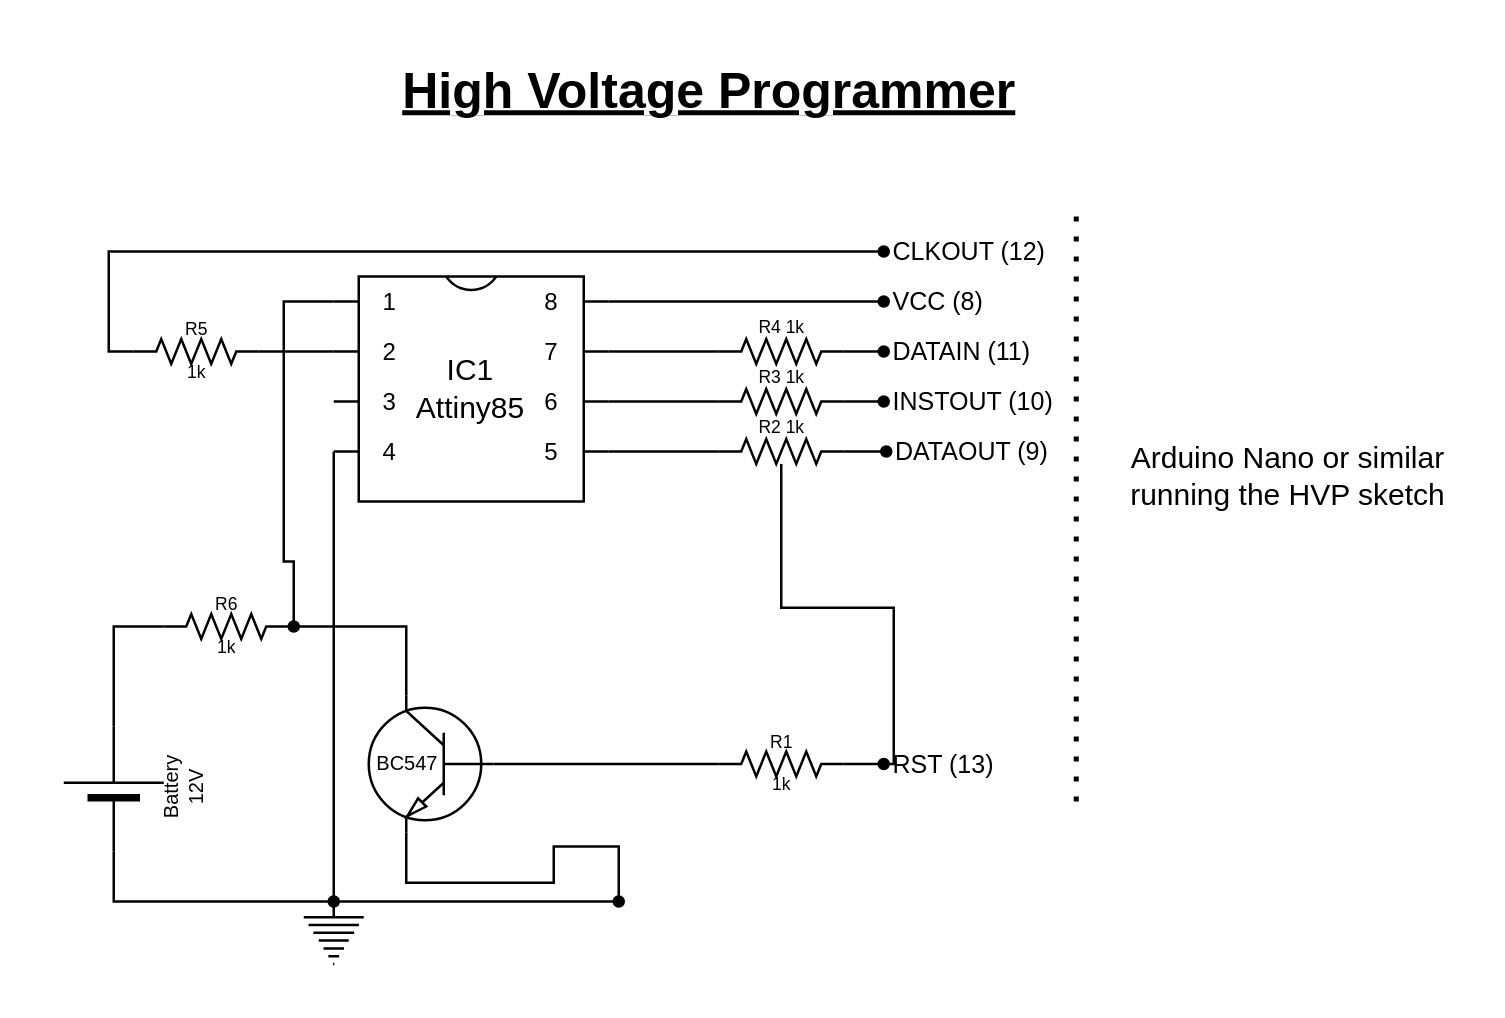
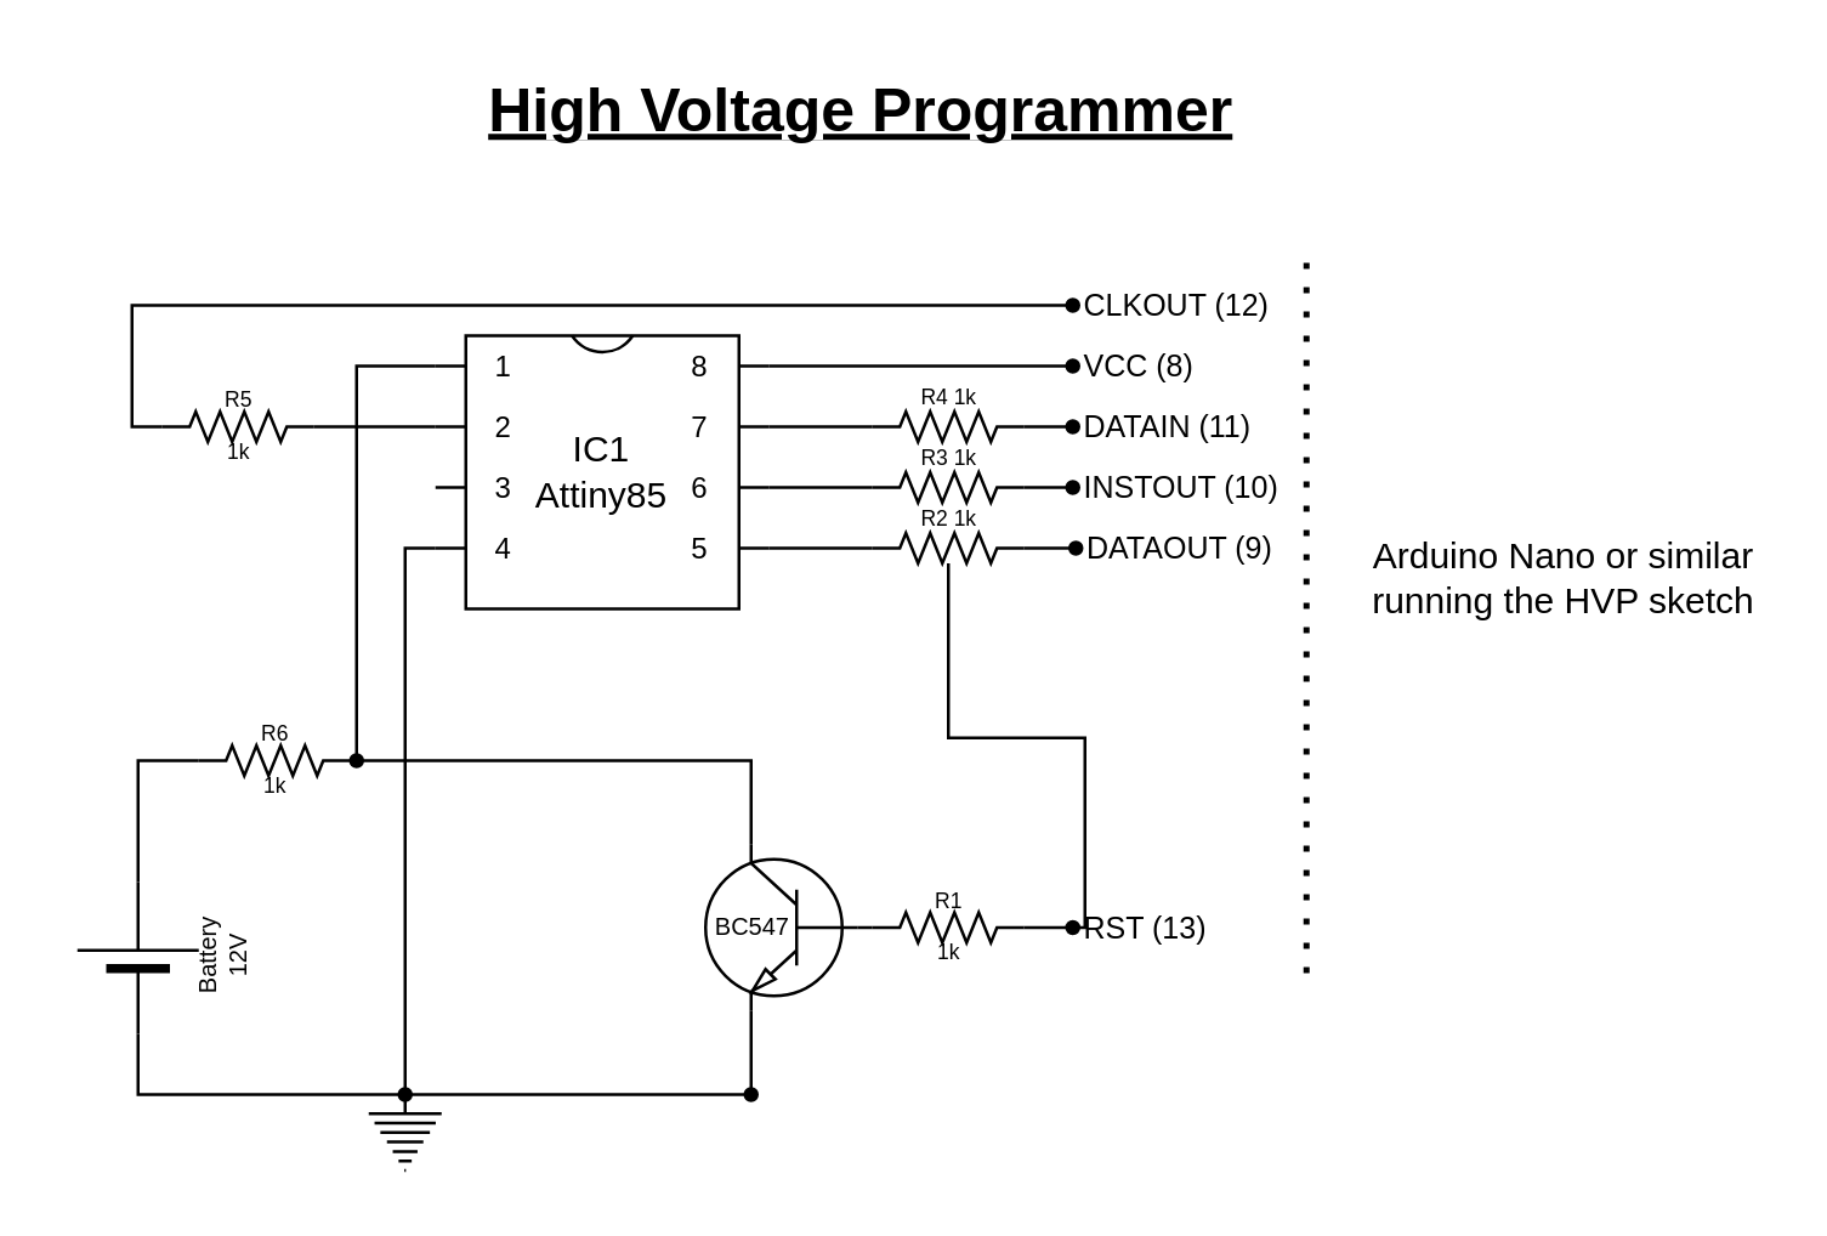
  <mxCell id="0" />
  <mxCell id="1" parent="0" />
  <mxCell id="2" value="" style="group" vertex="1" connectable="0" parent="1"><mxGeometry x="25" y="20" width="555" height="365" as="geometry" /></mxCell>
  <mxCell id="3" value="High Voltage Programmer" style="text;html=1;align=center;verticalAlign=middle;whiteSpace=wrap;rounded=0;fontSize=20;fontStyle=5" vertex="1" parent="2"><mxGeometry x="75" width="367" height="30" as="geometry" /></mxCell>
  <mxCell id="4" value="" style="group" vertex="1" connectable="0" parent="2"><mxGeometry y="60" width="555" height="305" as="geometry" /></mxCell>
  <mxCell id="5" style="edgeStyle=orthogonalEdgeStyle;rounded=0;orthogonalLoop=1;jettySize=auto;html=1;exitX=0.7;exitY=1;exitDx=0;exitDy=0;exitPerimeter=0;endArrow=none;endFill=0;" edge="1" parent="4" source="6" target="31"><mxGeometry relative="1" as="geometry" /></mxCell>
- <mxCell id="6" value="BC547" style="verticalLabelPosition=middle;shadow=0;dashed=0;align=right;html=1;verticalAlign=middle;shape=mxgraph.electrical.transistors.npn_transistor_1;flipH=1;spacing=-27;labelPosition=left;fontSize=8;" vertex="1" parent="4"><mxGeometry x="122" y="190" width="50" height="70" as="geometry" /></mxCell>
+ <mxCell id="6" value="BC547" style="verticalLabelPosition=middle;shadow=0;dashed=0;align=right;html=1;verticalAlign=middle;shape=mxgraph.electrical.transistors.npn_transistor_1;flipH=1;spacing=-27;labelPosition=left;fontSize=8;" vertex="1" parent="4"><mxGeometry x="207" y="190" width="50" height="70" as="geometry" /></mxCell>
  <mxCell id="7" style="edgeStyle=orthogonalEdgeStyle;rounded=0;orthogonalLoop=1;jettySize=auto;html=1;exitX=0;exitY=0;exitDx=0;exitDy=10;exitPerimeter=0;endArrow=none;endFill=0;entryX=0.5;entryY=0;entryDx=0;entryDy=0;" edge="1" parent="4" source="8" target="17"><mxGeometry relative="1" as="geometry"><mxPoint x="91.0" y="165" as="targetPoint" /><mxPoint x="93" y="42" as="sourcePoint" /></mxGeometry></mxCell>
- <mxCell id="8" value="&lt;div&gt;IC1&lt;/div&gt;&lt;div&gt;Attiny85&lt;br&gt;&lt;/div&gt;" style="shadow=0;dashed=0;align=center;html=1;strokeWidth=1;shape=mxgraph.electrical.logic_gates.dual_inline_ic;labelNames=a,b,c,d,e,f,g,h,i,j,k,l,m,n,o,p,q,r,s,t;whiteSpace=wrap;" vertex="1" parent="4"><mxGeometry x="108" y="30" width="110" height="90" as="geometry" /></mxCell>
+ <mxCell id="8" value="&lt;div&gt;IC1&lt;/div&gt;&lt;div&gt;Attiny85&lt;br&gt;&lt;/div&gt;" style="shadow=0;dashed=0;align=center;html=1;strokeWidth=1;shape=mxgraph.electrical.logic_gates.dual_inline_ic;labelNames=a,b,c,d,e,f,g,h,i,j,k,l,m,n,o,p,q,r,s,t;whiteSpace=wrap;" vertex="1" parent="4"><mxGeometry x="118" y="30" width="110" height="90" as="geometry" /></mxCell>
  <mxCell id="9" value="&lt;div style=&quot;font-size: 7px;&quot;&gt;R6&lt;/div&gt;&lt;div style=&quot;font-size: 7px;&quot;&gt;&lt;br style=&quot;font-size: 7px;&quot;&gt;&lt;/div&gt;&lt;div style=&quot;font-size: 7px;&quot;&gt;1k&lt;br style=&quot;font-size: 7px;&quot;&gt;&lt;/div&gt;" style="pointerEvents=1;verticalLabelPosition=middle;shadow=0;dashed=0;align=center;html=1;verticalAlign=middle;shape=mxgraph.electrical.resistors.resistor_2;fontSize=7;labelPosition=center;" vertex="1" parent="4"><mxGeometry x="40" y="165" width="50" height="10" as="geometry" /></mxCell>
  <mxCell id="10" style="edgeStyle=orthogonalEdgeStyle;rounded=0;orthogonalLoop=1;jettySize=auto;html=1;exitX=1;exitY=0.5;exitDx=0;exitDy=0;exitPerimeter=0;entryX=0.7;entryY=0;entryDx=0;entryDy=0;entryPerimeter=0;endArrow=none;endFill=0;" edge="1" parent="4" source="17" target="6"><mxGeometry relative="1" as="geometry" /></mxCell>
  <mxCell id="11" style="rounded=0;orthogonalLoop=1;jettySize=auto;html=1;exitX=0;exitY=0.5;exitDx=0;exitDy=0;exitPerimeter=0;endArrow=none;endFill=0;entryX=0.495;entryY=0.067;entryDx=0;entryDy=0;entryPerimeter=0;edgeStyle=orthogonalEdgeStyle;" edge="1" parent="4" source="12" target="18"><mxGeometry relative="1" as="geometry"><mxPoint x="78" y="270" as="targetPoint" /><Array as="points"><mxPoint x="20" y="280" /><mxPoint x="108" y="280" /></Array></mxGeometry></mxCell>
  <mxCell id="12" value="&lt;div style=&quot;font-size: 8px;&quot;&gt;Battery&lt;/div&gt;&lt;div style=&quot;font-size: 8px;&quot;&gt;12V&lt;br style=&quot;font-size: 8px;&quot;&gt;&lt;/div&gt;" style="verticalLabelPosition=bottom;shadow=0;dashed=0;align=center;fillColor=strokeColor;html=1;verticalAlign=top;strokeWidth=1;shape=mxgraph.electrical.miscellaneous.monocell_battery;rotation=-90;horizontal=1;labelPosition=center;spacing=-6;fontSize=8;" vertex="1" parent="4"><mxGeometry x="-5" y="215" width="50" height="40" as="geometry" /></mxCell>
  <mxCell id="13" value="" style="edgeStyle=orthogonalEdgeStyle;rounded=0;orthogonalLoop=1;jettySize=auto;html=1;exitX=1;exitY=0.5;exitDx=0;exitDy=0;exitPerimeter=0;endArrow=none;endFill=0;entryX=0;entryY=0.5;entryDx=0;entryDy=0;entryPerimeter=0;" edge="1" parent="4" source="12" target="9"><mxGeometry relative="1" as="geometry"><mxPoint x="33" y="210" as="sourcePoint" /><mxPoint x="23" y="195" as="targetPoint" /></mxGeometry></mxCell>
  <mxCell id="14" style="edgeStyle=orthogonalEdgeStyle;rounded=0;orthogonalLoop=1;jettySize=auto;html=1;exitX=0;exitY=0.5;exitDx=0;exitDy=0;exitPerimeter=0;entryX=0;entryY=0.5;entryDx=0;entryDy=0;endArrow=none;endFill=0;" edge="1" parent="4" source="15" target="41"><mxGeometry relative="1" as="geometry"><Array as="points"><mxPoint x="18" y="60" /><mxPoint x="18" y="20" /></Array></mxGeometry></mxCell>
  <mxCell id="15" value="&lt;div style=&quot;font-size: 7px;&quot;&gt;R5&lt;/div&gt;&lt;div style=&quot;font-size: 7px;&quot;&gt;&lt;br style=&quot;font-size: 7px;&quot;&gt;&lt;/div&gt;&lt;div style=&quot;font-size: 7px;&quot;&gt;1k&lt;br style=&quot;font-size: 7px;&quot;&gt;&lt;/div&gt;" style="pointerEvents=1;verticalLabelPosition=middle;shadow=0;dashed=0;align=center;html=1;verticalAlign=middle;shape=mxgraph.electrical.resistors.resistor_2;fontSize=7;labelPosition=center;" vertex="1" parent="4"><mxGeometry x="28" y="55" width="50" height="10" as="geometry" /></mxCell>
  <mxCell id="16" style="edgeStyle=orthogonalEdgeStyle;rounded=0;orthogonalLoop=1;jettySize=auto;html=1;exitX=1;exitY=0.5;exitDx=0;exitDy=0;exitPerimeter=0;entryX=0;entryY=0;entryDx=0;entryDy=30;entryPerimeter=0;endArrow=none;endFill=0;" edge="1" parent="4" source="15" target="8"><mxGeometry relative="1" as="geometry"><mxPoint x="8" y="140" as="sourcePoint" /><mxPoint x="192" y="168" as="targetPoint" /></mxGeometry></mxCell>
  <mxCell id="17" value="" style="ellipse;whiteSpace=wrap;html=1;aspect=fixed;fillColor=#000000;" vertex="1" parent="4"><mxGeometry x="90" y="168" width="4" height="4" as="geometry" /></mxCell>
  <mxCell id="18" value="" style="pointerEvents=1;verticalLabelPosition=bottom;shadow=0;dashed=0;align=center;html=1;verticalAlign=top;shape=mxgraph.electrical.signal_sources.protective_earth;" vertex="1" parent="4"><mxGeometry x="96" y="280" width="24" height="25" as="geometry" /></mxCell>
  <mxCell id="19" style="edgeStyle=orthogonalEdgeStyle;rounded=0;orthogonalLoop=1;jettySize=auto;html=1;exitX=0;exitY=0;exitDx=0;exitDy=70;exitPerimeter=0;endArrow=none;endFill=0;entryX=0.5;entryY=0;entryDx=0;entryDy=0;" edge="1" parent="4" source="8" target="20"><mxGeometry relative="1" as="geometry"><mxPoint x="-22" y="160" as="sourcePoint" /><mxPoint x="108" y="250" as="targetPoint" /><Array as="points"><mxPoint x="108" y="100" /><mxPoint x="108" y="280" /></Array></mxGeometry></mxCell>
  <mxCell id="20" value="" style="ellipse;whiteSpace=wrap;html=1;aspect=fixed;fillColor=#000000;" vertex="1" parent="4"><mxGeometry x="106" y="278" width="4" height="4" as="geometry" /></mxCell>
  <mxCell id="21" style="edgeStyle=orthogonalEdgeStyle;rounded=0;orthogonalLoop=1;jettySize=auto;html=1;exitX=1;exitY=0.5;exitDx=0;exitDy=0;exitPerimeter=0;endArrow=none;endFill=0;" edge="1" parent="4" source="22" target="28"><mxGeometry relative="1" as="geometry" /></mxCell>
  <mxCell id="22" value="&lt;div style=&quot;font-size: 7px;&quot;&gt;R1&lt;/div&gt;&lt;div style=&quot;font-size: 7px;&quot;&gt;&lt;br style=&quot;font-size: 7px;&quot;&gt;&lt;/div&gt;&lt;div style=&quot;font-size: 7px;&quot;&gt;1k&lt;br style=&quot;font-size: 7px;&quot;&gt;&lt;/div&gt;" style="pointerEvents=1;verticalLabelPosition=middle;shadow=0;dashed=0;align=center;html=1;verticalAlign=middle;shape=mxgraph.electrical.resistors.resistor_2;fontSize=7;labelPosition=center;" vertex="1" parent="4"><mxGeometry x="262" y="220" width="50" height="10" as="geometry" /></mxCell>
  <mxCell id="23" style="edgeStyle=orthogonalEdgeStyle;rounded=0;orthogonalLoop=1;jettySize=auto;html=1;exitX=1;exitY=0.5;exitDx=0;exitDy=0;exitPerimeter=0;entryX=0;entryY=0.5;entryDx=0;entryDy=0;endArrow=none;endFill=0;" edge="1" parent="4" source="24" target="37"><mxGeometry relative="1" as="geometry" /></mxCell>
  <mxCell id="24" value="&lt;div style=&quot;font-size: 7px;&quot;&gt;R4 1k&lt;br style=&quot;font-size: 7px;&quot;&gt;&lt;/div&gt;" style="pointerEvents=1;verticalLabelPosition=top;shadow=0;dashed=0;align=center;html=1;verticalAlign=bottom;shape=mxgraph.electrical.resistors.resistor_2;fontSize=7;labelPosition=center;spacing=0;" vertex="1" parent="4"><mxGeometry x="262" y="55" width="50" height="10" as="geometry" /></mxCell>
  <mxCell id="25" style="edgeStyle=orthogonalEdgeStyle;rounded=0;orthogonalLoop=1;jettySize=auto;html=1;exitX=1;exitY=0.5;exitDx=0;exitDy=0;exitPerimeter=0;entryX=0;entryY=0.5;entryDx=0;entryDy=0;endArrow=none;endFill=0;" edge="1" parent="4" source="26" target="38"><mxGeometry relative="1" as="geometry" /></mxCell>
  <mxCell id="26" value="&lt;div style=&quot;font-size: 7px;&quot;&gt;R3 1k&lt;br style=&quot;font-size: 7px;&quot;&gt;&lt;/div&gt;" style="pointerEvents=1;verticalLabelPosition=top;shadow=0;dashed=0;align=center;html=1;verticalAlign=bottom;shape=mxgraph.electrical.resistors.resistor_2;fontSize=7;labelPosition=center;spacing=0;" vertex="1" parent="4"><mxGeometry x="262" y="75" width="50" height="10" as="geometry" /></mxCell>
  <mxCell id="27" style="edgeStyle=orthogonalEdgeStyle;rounded=0;orthogonalLoop=1;jettySize=auto;html=1;exitX=1;exitY=0.5;exitDx=0;exitDy=0;exitPerimeter=0;entryX=0;entryY=0.5;entryDx=0;entryDy=0;endArrow=none;endFill=0;" edge="1" parent="4" source="28" target="39"><mxGeometry relative="1" as="geometry" /></mxCell>
  <mxCell id="28" value="&lt;div style=&quot;font-size: 7px;&quot;&gt;R2 1k&lt;br style=&quot;font-size: 7px;&quot;&gt;&lt;/div&gt;" style="pointerEvents=1;verticalLabelPosition=top;shadow=0;dashed=0;align=center;html=1;verticalAlign=bottom;shape=mxgraph.electrical.resistors.resistor_2;fontSize=7;labelPosition=center;spacing=0;" vertex="1" parent="4"><mxGeometry x="262" y="95" width="50" height="10" as="geometry" /></mxCell>
  <mxCell id="29" style="edgeStyle=orthogonalEdgeStyle;rounded=0;orthogonalLoop=1;jettySize=auto;html=1;exitX=0;exitY=0.5;exitDx=0;exitDy=0;exitPerimeter=0;entryX=0;entryY=0.5;entryDx=0;entryDy=0;entryPerimeter=0;endArrow=none;endFill=0;" edge="1" parent="4" source="6" target="22"><mxGeometry relative="1" as="geometry"><mxPoint x="148" y="150" as="sourcePoint" /><mxPoint x="332" y="178" as="targetPoint" /></mxGeometry></mxCell>
  <mxCell id="30" value="" style="edgeStyle=orthogonalEdgeStyle;rounded=0;orthogonalLoop=1;jettySize=auto;html=1;exitX=0.5;exitY=0;exitDx=0;exitDy=0;exitPerimeter=0;endArrow=none;endFill=0;" edge="1" parent="4" source="18" target="31"><mxGeometry relative="1" as="geometry"><mxPoint x="108" y="280" as="sourcePoint" /><mxPoint x="478" y="250" as="targetPoint" /><Array as="points"><mxPoint x="138" y="280" /><mxPoint x="138" y="280" /></Array></mxGeometry></mxCell>
  <mxCell id="31" value="" style="ellipse;whiteSpace=wrap;html=1;aspect=fixed;fillColor=#000000;" vertex="1" parent="4"><mxGeometry x="220" y="278" width="4" height="4" as="geometry" /></mxCell>
  <mxCell id="32" style="edgeStyle=orthogonalEdgeStyle;rounded=0;orthogonalLoop=1;jettySize=auto;html=1;exitX=1;exitY=0;exitDx=0;exitDy=70;exitPerimeter=0;entryX=0;entryY=0.5;entryDx=0;entryDy=0;entryPerimeter=0;endArrow=none;endFill=0;" edge="1" parent="4" source="8" target="28"><mxGeometry relative="1" as="geometry" /></mxCell>
  <mxCell id="33" style="edgeStyle=orthogonalEdgeStyle;rounded=0;orthogonalLoop=1;jettySize=auto;html=1;exitX=1;exitY=0;exitDx=0;exitDy=50;exitPerimeter=0;entryX=0;entryY=0.5;entryDx=0;entryDy=0;entryPerimeter=0;endArrow=none;endFill=0;" edge="1" parent="4" source="8" target="26"><mxGeometry relative="1" as="geometry" /></mxCell>
  <mxCell id="34" style="edgeStyle=orthogonalEdgeStyle;rounded=0;orthogonalLoop=1;jettySize=auto;html=1;exitX=1;exitY=0;exitDx=0;exitDy=30;exitPerimeter=0;entryX=0;entryY=0.5;entryDx=0;entryDy=0;entryPerimeter=0;endArrow=none;endFill=0;" edge="1" parent="4" source="8" target="24"><mxGeometry relative="1" as="geometry" /></mxCell>
  <mxCell id="35" value="" style="edgeStyle=orthogonalEdgeStyle;rounded=0;orthogonalLoop=1;jettySize=auto;html=1;exitX=1;exitY=0;exitDx=0;exitDy=10;exitPerimeter=0;endArrow=none;endFill=0;" edge="1" parent="4" source="8" target="36"><mxGeometry relative="1" as="geometry"><mxPoint x="318" y="40" as="targetPoint" /><mxPoint x="228" y="40" as="sourcePoint" /></mxGeometry></mxCell>
  <mxCell id="36" value="VCC (8)" style="ellipse;html=1;aspect=fixed;fillColor=#000000;labelPosition=right;verticalLabelPosition=middle;align=left;verticalAlign=middle;fontSize=10;" vertex="1" parent="4"><mxGeometry x="326" y="38" width="4" height="4" as="geometry" /></mxCell>
  <mxCell id="37" value="DATAIN (11)" style="ellipse;html=1;aspect=fixed;fillColor=#000000;labelPosition=right;verticalLabelPosition=middle;align=left;verticalAlign=middle;fontSize=10;" vertex="1" parent="4"><mxGeometry x="326" y="58" width="4" height="4" as="geometry" /></mxCell>
  <mxCell id="38" value="INSTOUT (10)" style="ellipse;html=1;aspect=fixed;fillColor=#000000;labelPosition=right;verticalLabelPosition=middle;align=left;verticalAlign=middle;fontSize=10;" vertex="1" parent="4"><mxGeometry x="326" y="78" width="4" height="4" as="geometry" /></mxCell>
  <mxCell id="39" value="DATAOUT (9)" style="ellipse;html=1;aspect=fixed;fillColor=#000000;labelPosition=right;verticalLabelPosition=middle;align=left;verticalAlign=middle;fontSize=10;" vertex="1" parent="4"><mxGeometry x="327" y="98" width="4" height="4" as="geometry" /></mxCell>
  <mxCell id="40" value="RST (13)" style="ellipse;html=1;aspect=fixed;fillColor=#000000;labelPosition=right;verticalLabelPosition=middle;align=left;verticalAlign=middle;fontSize=10;" vertex="1" parent="4"><mxGeometry x="326" y="223" width="4" height="4" as="geometry" /></mxCell>
  <mxCell id="41" value="CLKOUT (12)" style="ellipse;html=1;aspect=fixed;fillColor=#000000;labelPosition=right;verticalLabelPosition=middle;align=left;verticalAlign=middle;fontSize=10;" vertex="1" parent="4"><mxGeometry x="326" y="18" width="4" height="4" as="geometry" /></mxCell>
  <mxCell id="42" value="" style="endArrow=none;dashed=1;html=1;dashPattern=1 3;strokeWidth=2;rounded=0;" edge="1" parent="4"><mxGeometry width="50" height="50" relative="1" as="geometry"><mxPoint x="405" y="240" as="sourcePoint" /><mxPoint x="405" as="targetPoint" /></mxGeometry></mxCell>
  <mxCell id="43" value="&lt;div&gt;Arduino Nano or similar&lt;/div&gt;&lt;div&gt;running the HVP sketch&lt;br&gt;&lt;/div&gt;" style="text;html=1;align=center;verticalAlign=middle;whiteSpace=wrap;rounded=0;" vertex="1" parent="4"><mxGeometry x="425" y="95" width="130" height="30" as="geometry" /></mxCell>
